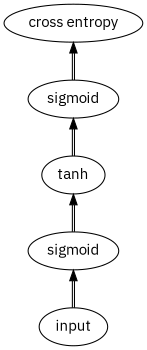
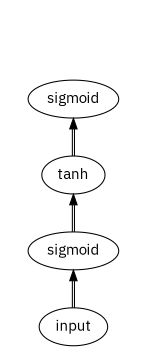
  digraph {
    aize="4,4"
    fontname="IBM Plex Sans"
    node [fontname="IBM Plex Sans"]
    edge [color="black:black" dir=back fontname="IBM Plex Sans"]
-   n1 [group=g1 label="cross entropy"]
    n2 [label=sigmoid]
    tanh
    n4 [label=sigmoid]
    input [group=g1]
-   n1 -> n2
    n2 -> tanh
    tanh -> n4
    n4 -> input
  }
